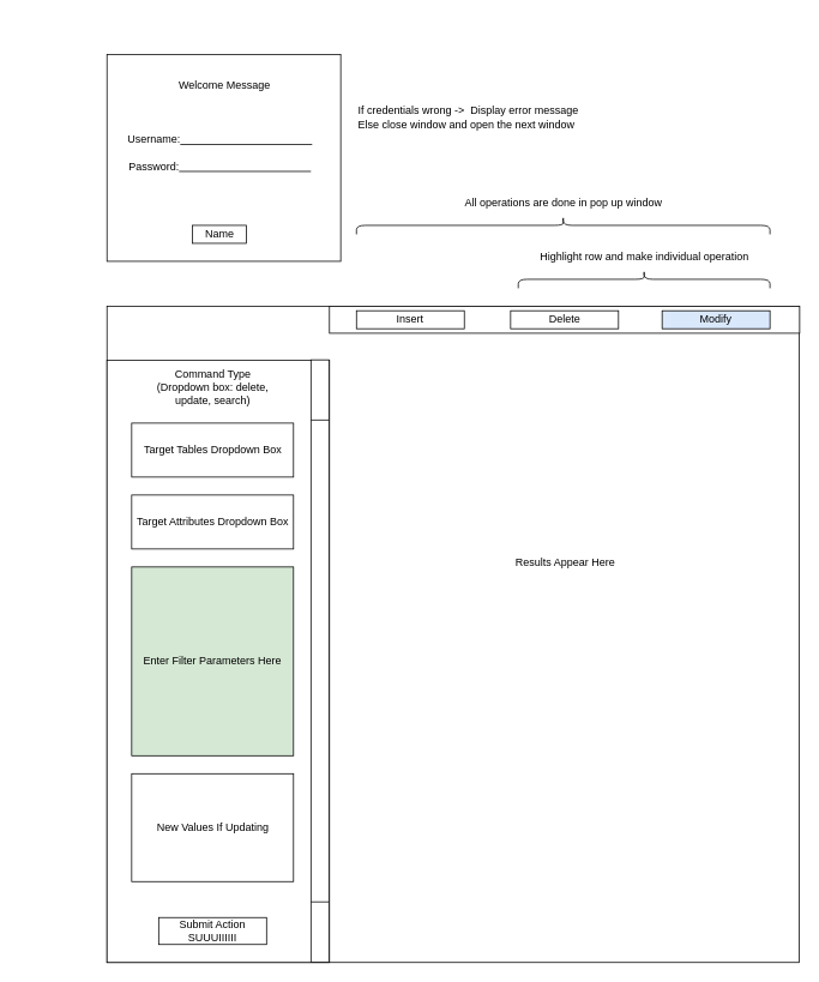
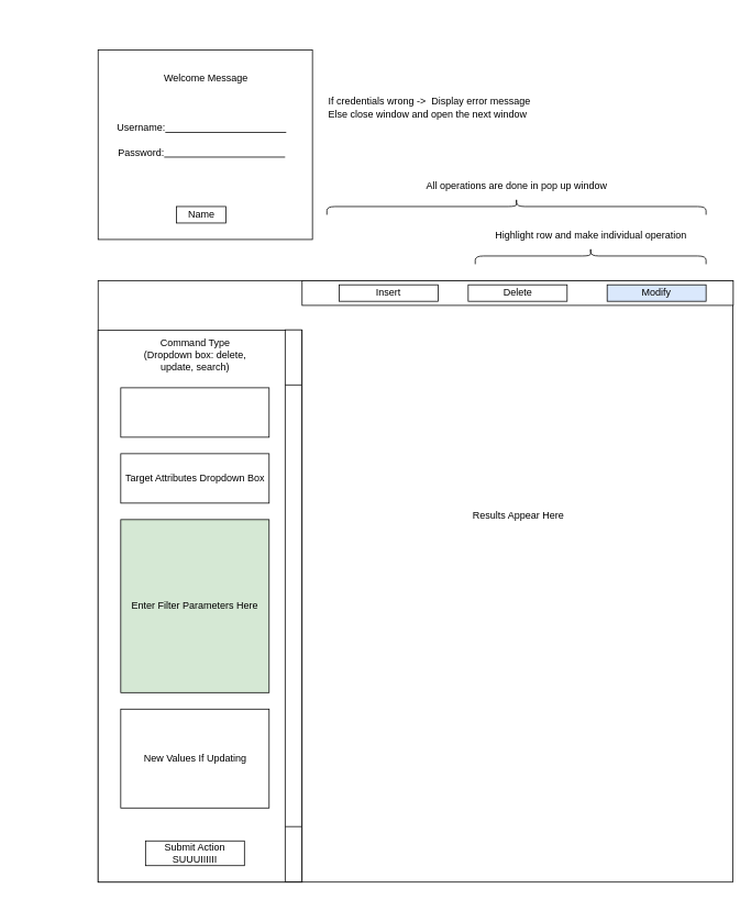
  <mxCell id="0" />
  <mxCell id="1" parent="0" />
  <mxCell id="2" value="" style="rounded=0;whiteSpace=wrap;html=1;" vertex="1" parent="1"><mxGeometry x="118.5" y="60" width="260" height="230" as="geometry" /></mxCell>
  <mxCell id="3" value="Welcome Message" style="text;html=1;align=center;verticalAlign=middle;resizable=0;points=[];autosize=1;strokeColor=none;fillColor=none;" vertex="1" parent="1"><mxGeometry x="183.5" y="80" width="130" height="30" as="geometry" /></mxCell>
  <mxCell id="4" value="Username:&lt;u&gt;&amp;nbsp; &amp;nbsp; &amp;nbsp; &amp;nbsp; &amp;nbsp; &amp;nbsp; &amp;nbsp; &amp;nbsp; &amp;nbsp; &amp;nbsp; &amp;nbsp; &amp;nbsp; &amp;nbsp; &amp;nbsp; &amp;nbsp; &amp;nbsp; &amp;nbsp; &amp;nbsp; &amp;nbsp; &amp;nbsp; &amp;nbsp; &amp;nbsp;&amp;nbsp;&lt;/u&gt;" style="text;html=1;align=center;verticalAlign=middle;resizable=0;points=[];autosize=1;strokeColor=none;fillColor=none;" vertex="1" parent="1"><mxGeometry x="128.5" y="140" width="230" height="30" as="geometry" /></mxCell>
  <mxCell id="5" value="Password:&lt;u&gt;&amp;nbsp; &amp;nbsp; &amp;nbsp; &amp;nbsp; &amp;nbsp; &amp;nbsp; &amp;nbsp; &amp;nbsp; &amp;nbsp; &amp;nbsp; &amp;nbsp; &amp;nbsp; &amp;nbsp; &amp;nbsp; &amp;nbsp; &amp;nbsp; &amp;nbsp; &amp;nbsp; &amp;nbsp; &amp;nbsp; &amp;nbsp; &amp;nbsp;&amp;nbsp;&lt;/u&gt;" style="text;html=1;align=center;verticalAlign=middle;resizable=0;points=[];autosize=1;strokeColor=none;fillColor=none;" vertex="1" parent="1"><mxGeometry x="128.5" y="170" width="230" height="30" as="geometry" /></mxCell>
  <mxCell id="6" value="Name" style="whiteSpace=wrap;html=1;" vertex="1" parent="1"><mxGeometry x="213.5" y="250" width="60" height="20" as="geometry" /></mxCell>
  <mxCell id="7" value="If credentials wrong -&amp;gt;&amp;nbsp; Display error message&lt;br&gt;Else close window and open the next window" style="text;html=1;align=left;verticalAlign=middle;resizable=0;points=[];autosize=1;strokeColor=none;fillColor=none;" vertex="1" parent="1"><mxGeometry x="396" y="110" width="270" height="40" as="geometry" /></mxCell>
  <mxCell id="8" value="" style="whiteSpace=wrap;html=1;" vertex="1" parent="1"><mxGeometry x="118.5" y="340" width="770" height="730" as="geometry" /></mxCell>
  <mxCell id="9" value="" style="whiteSpace=wrap;html=1;" vertex="1" parent="1"><mxGeometry x="118.5" y="400" width="247.5" height="670" as="geometry" /></mxCell>
  <mxCell id="10" value="Command Type&lt;br&gt;(Dropdown box: delete, &lt;br&gt;update, search)" style="text;html=1;align=center;verticalAlign=middle;resizable=0;points=[];autosize=1;strokeColor=none;fillColor=none;" vertex="1" parent="1"><mxGeometry x="161" y="400" width="150" height="60" as="geometry" /></mxCell>
  <mxCell id="11" value="" style="shape=process;whiteSpace=wrap;html=1;backgroundOutline=1;rotation=-90;" vertex="1" parent="1"><mxGeometry x="20.38" y="724.63" width="670" height="20" as="geometry" /></mxCell>
  <mxCell id="12" value="" style="whiteSpace=wrap;html=1;" vertex="1" parent="1"><mxGeometry x="366" y="340" width="523" height="30" as="geometry" /></mxCell>
- <mxCell id="13" value="Insert" style="whiteSpace=wrap;html=1;" vertex="1" parent="1"><mxGeometry x="396" y="345" width="120" height="20" as="geometry" /></mxCell>
+ <mxCell id="13" value="Insert" style="whiteSpace=wrap;html=1;" vertex="1" parent="1"><mxGeometry x="411" y="345" width="120" height="20" as="geometry" /></mxCell>
  <mxCell id="14" value="Delete" style="whiteSpace=wrap;html=1;" vertex="1" parent="1"><mxGeometry x="567.5" y="345" width="120" height="20" as="geometry" /></mxCell>
  <mxCell id="15" value="Modify" style="whiteSpace=wrap;html=1;fillColor=#dae8fc;" vertex="1" parent="1"><mxGeometry x="736" y="345" width="120" height="20" as="geometry" /></mxCell>
  <mxCell id="16" value="Results Appear Here" style="text;html=1;align=center;verticalAlign=middle;resizable=0;points=[];autosize=1;strokeColor=none;fillColor=none;" vertex="1" parent="1"><mxGeometry x="562.5" y="610" width="130" height="30" as="geometry" /></mxCell>
  <mxCell id="17" value="Highlight row and make individual operation" style="text;html=1;align=center;verticalAlign=middle;resizable=0;points=[];autosize=1;strokeColor=none;fillColor=none;" vertex="1" parent="1"><mxGeometry x="586" y="270" width="260" height="30" as="geometry" /></mxCell>
  <mxCell id="18" value="" style="whiteSpace=wrap;html=1;" vertex="1" parent="1"><mxGeometry x="146" y="470" width="180" height="60" as="geometry" /></mxCell>
- <mxCell id="19" value="Target Tables Dropdown Box" style="text;html=1;align=center;verticalAlign=middle;resizable=0;points=[];autosize=1;strokeColor=none;fillColor=none;" vertex="1" parent="1"><mxGeometry x="146" y="485" width="180" height="30" as="geometry" /></mxCell>
  <mxCell id="20" value="" style="whiteSpace=wrap;html=1;" vertex="1" parent="1"><mxGeometry x="146" y="550" width="180" height="60" as="geometry" /></mxCell>
  <mxCell id="21" value="Target Attributes Dropdown Box" style="text;html=1;align=center;verticalAlign=middle;resizable=0;points=[];autosize=1;strokeColor=none;fillColor=none;" vertex="1" parent="1"><mxGeometry x="141" y="565" width="190" height="30" as="geometry" /></mxCell>
  <mxCell id="22" value="Enter Filter Parameters Here" style="whiteSpace=wrap;html=1;fillColor=#d5e8d4;" vertex="1" parent="1"><mxGeometry x="146" y="630" width="180" height="210" as="geometry" /></mxCell>
  <mxCell id="23" value="" style="whiteSpace=wrap;html=1;" vertex="1" parent="1"><mxGeometry x="146" y="860" width="180" height="120" as="geometry" /></mxCell>
  <mxCell id="24" value="New Values If Updating" style="text;html=1;align=center;verticalAlign=middle;resizable=0;points=[];autosize=1;strokeColor=none;fillColor=none;" vertex="1" parent="1"><mxGeometry x="161" y="905" width="150" height="30" as="geometry" /></mxCell>
  <mxCell id="25" value="Submit Action&lt;br&gt;SUUUIIIIII" style="whiteSpace=wrap;html=1;" vertex="1" parent="1"><mxGeometry x="176" y="1020" width="120" height="30" as="geometry" /></mxCell>
  <mxCell id="26" value="All operations are done in pop up window" style="text;html=1;align=center;verticalAlign=middle;resizable=0;points=[];autosize=1;strokeColor=none;fillColor=none;" vertex="1" parent="1"><mxGeometry x="506" y="210" width="240" height="30" as="geometry" /></mxCell>
  <mxCell id="27" value="" style="shape=curlyBracket;whiteSpace=wrap;html=1;rounded=1;labelPosition=left;verticalLabelPosition=middle;align=right;verticalAlign=middle;rotation=90;" vertex="1" parent="1"><mxGeometry x="616" y="20" width="20" height="460" as="geometry" /></mxCell>
  <mxCell id="28" value="" style="shape=curlyBracket;whiteSpace=wrap;html=1;rounded=1;labelPosition=left;verticalLabelPosition=middle;align=right;verticalAlign=middle;rotation=90;" vertex="1" parent="1"><mxGeometry x="706" y="170" width="20" height="280" as="geometry" /></mxCell>
